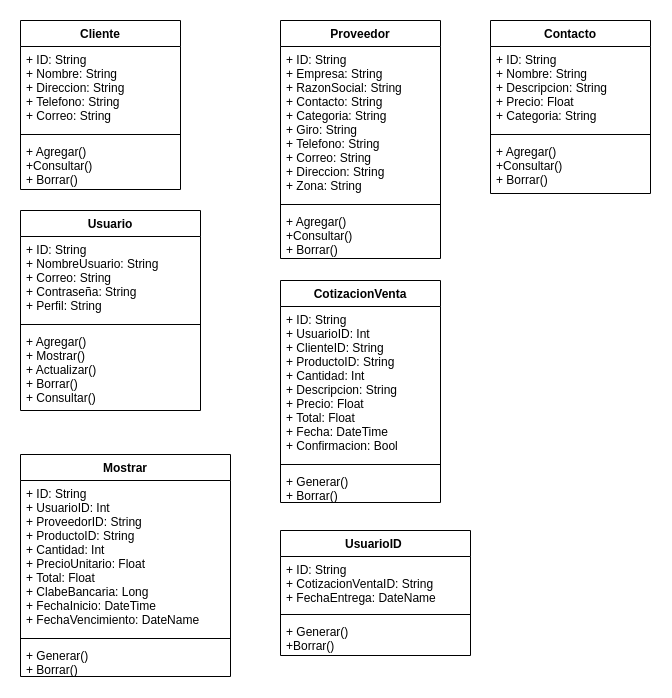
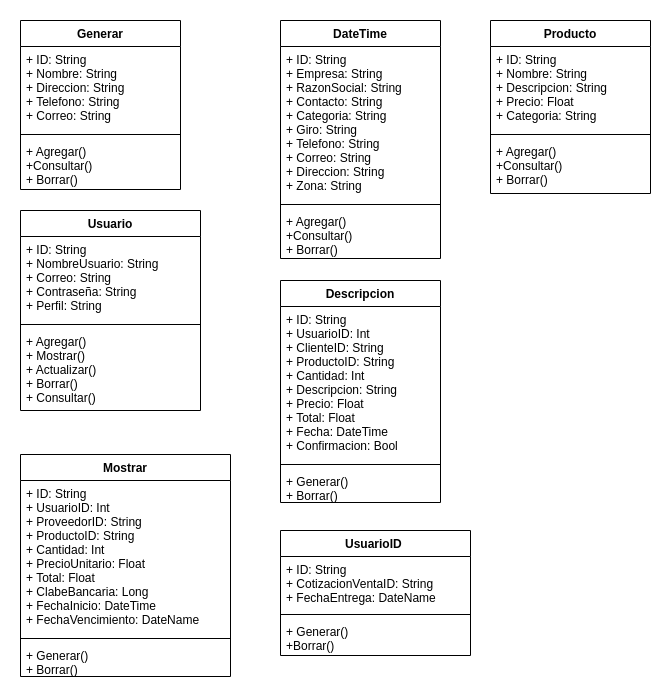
  <mxCell id="0" />
  <mxCell id="1" parent="0" />
- <mxCell id="2" value="Cliente" style="swimlane;fontStyle=1;align=center;verticalAlign=top;childLayout=stackLayout;horizontal=1;startSize=26;horizontalStack=0;resizeParent=1;resizeParentMax=0;resizeLast=0;collapsible=1;marginBottom=0;" parent="1" vertex="1"><mxGeometry x="20" y="20" width="160" height="169" as="geometry"><mxRectangle x="600" y="40" width="80" height="30" as="alternateBounds" /></mxGeometry></mxCell>
+ <mxCell id="2" value="Generar" style="swimlane;fontStyle=1;align=center;verticalAlign=top;childLayout=stackLayout;horizontal=1;startSize=26;horizontalStack=0;resizeParent=1;resizeParentMax=0;resizeLast=0;collapsible=1;marginBottom=0;" parent="1" vertex="1"><mxGeometry x="20" y="20" width="160" height="169" as="geometry"><mxRectangle x="600" y="40" width="80" height="30" as="alternateBounds" /></mxGeometry></mxCell>
  <mxCell id="3" value="+ ID: String &#10;+ Nombre: String&#10;+ Direccion: String&#10;+ Telefono: String&#10;+ Correo: String" style="text;strokeColor=none;fillColor=none;align=left;verticalAlign=top;spacingLeft=4;spacingRight=4;overflow=hidden;rotatable=0;points=[[0,0.5],[1,0.5]];portConstraint=eastwest;" parent="2" vertex="1"><mxGeometry y="26" width="160" height="84" as="geometry" /></mxCell>
  <mxCell id="4" value="" style="line;strokeWidth=1;fillColor=none;align=left;verticalAlign=middle;spacingTop=-1;spacingLeft=3;spacingRight=3;rotatable=0;labelPosition=right;points=[];portConstraint=eastwest;strokeColor=inherit;" parent="2" vertex="1"><mxGeometry y="110" width="160" height="8" as="geometry" /></mxCell>
  <mxCell id="5" value="+ Agregar()&#10;+Consultar()&#10;+ Borrar()" style="text;strokeColor=none;fillColor=none;align=left;verticalAlign=top;spacingLeft=4;spacingRight=4;overflow=hidden;rotatable=0;points=[[0,0.5],[1,0.5]];portConstraint=eastwest;" parent="2" vertex="1"><mxGeometry y="118" width="160" height="51" as="geometry" /></mxCell>
- <mxCell id="6" value="CotizacionVenta" style="swimlane;fontStyle=1;align=center;verticalAlign=top;childLayout=stackLayout;horizontal=1;startSize=26;horizontalStack=0;resizeParent=1;resizeParentMax=0;resizeLast=0;collapsible=1;marginBottom=0;" parent="1" vertex="1"><mxGeometry x="280" y="280" width="160" height="222" as="geometry" /></mxCell>
+ <mxCell id="6" value="Descripcion" style="swimlane;fontStyle=1;align=center;verticalAlign=top;childLayout=stackLayout;horizontal=1;startSize=26;horizontalStack=0;resizeParent=1;resizeParentMax=0;resizeLast=0;collapsible=1;marginBottom=0;" parent="1" vertex="1"><mxGeometry x="280" y="280" width="160" height="222" as="geometry" /></mxCell>
  <mxCell id="7" value="+ ID: String &#10;+ UsuarioID: Int &#10;+ ClienteID: String &#10;+ ProductoID: String&#10;+ Cantidad: Int &#10;+ Descripcion: String &#10;+ Precio: Float &#10;+ Total: Float &#10;+ Fecha: DateTime &#10;+ Confirmacion: Bool " style="text;strokeColor=none;fillColor=none;align=left;verticalAlign=top;spacingLeft=4;spacingRight=4;overflow=hidden;rotatable=0;points=[[0,0.5],[1,0.5]];portConstraint=eastwest;" parent="6" vertex="1"><mxGeometry y="26" width="160" height="154" as="geometry" /></mxCell>
  <mxCell id="8" value="" style="line;strokeWidth=1;fillColor=none;align=left;verticalAlign=middle;spacingTop=-1;spacingLeft=3;spacingRight=3;rotatable=0;labelPosition=right;points=[];portConstraint=eastwest;strokeColor=inherit;" parent="6" vertex="1"><mxGeometry y="180" width="160" height="8" as="geometry" /></mxCell>
  <mxCell id="9" value="+ Generar()&#10;+ Borrar()" style="text;strokeColor=none;fillColor=none;align=left;verticalAlign=top;spacingLeft=4;spacingRight=4;overflow=hidden;rotatable=0;points=[[0,0.5],[1,0.5]];portConstraint=eastwest;" parent="6" vertex="1"><mxGeometry y="188" width="160" height="34" as="geometry" /></mxCell>
  <mxCell id="10" value="Mostrar" style="swimlane;fontStyle=1;align=center;verticalAlign=top;childLayout=stackLayout;horizontal=1;startSize=26;horizontalStack=0;resizeParent=1;resizeParentMax=0;resizeLast=0;collapsible=1;marginBottom=0;" parent="1" vertex="1"><mxGeometry x="20" y="454" width="210" height="222" as="geometry" /></mxCell>
  <mxCell id="11" value="+ ID: String &#10;+ UsuarioID: Int &#10;+ ProveedorID: String&#10;+ ProductoID: String &#10;+ Cantidad: Int &#10;+ PrecioUnitario: Float &#10;+ Total: Float &#10;+ ClabeBancaria: Long &#10;+ FechaInicio: DateTime &#10;+ FechaVencimiento: DateName " style="text;strokeColor=none;fillColor=none;align=left;verticalAlign=top;spacingLeft=4;spacingRight=4;overflow=hidden;rotatable=0;points=[[0,0.5],[1,0.5]];portConstraint=eastwest;" parent="10" vertex="1"><mxGeometry y="26" width="210" height="154" as="geometry" /></mxCell>
  <mxCell id="12" value="" style="line;strokeWidth=1;fillColor=none;align=left;verticalAlign=middle;spacingTop=-1;spacingLeft=3;spacingRight=3;rotatable=0;labelPosition=right;points=[];portConstraint=eastwest;strokeColor=inherit;" parent="10" vertex="1"><mxGeometry y="180" width="210" height="8" as="geometry" /></mxCell>
  <mxCell id="13" value="+ Generar()&#10;+ Borrar()" style="text;strokeColor=none;fillColor=none;align=left;verticalAlign=top;spacingLeft=4;spacingRight=4;overflow=hidden;rotatable=0;points=[[0,0.5],[1,0.5]];portConstraint=eastwest;" parent="10" vertex="1"><mxGeometry y="188" width="210" height="34" as="geometry" /></mxCell>
- <mxCell id="14" value="Contacto" style="swimlane;fontStyle=1;align=center;verticalAlign=top;childLayout=stackLayout;horizontal=1;startSize=26;horizontalStack=0;resizeParent=1;resizeParentMax=0;resizeLast=0;collapsible=1;marginBottom=0;" parent="1" vertex="1"><mxGeometry x="490" y="20" width="160" height="173" as="geometry" /></mxCell>
+ <mxCell id="14" value="Producto" style="swimlane;fontStyle=1;align=center;verticalAlign=top;childLayout=stackLayout;horizontal=1;startSize=26;horizontalStack=0;resizeParent=1;resizeParentMax=0;resizeLast=0;collapsible=1;marginBottom=0;" parent="1" vertex="1"><mxGeometry x="490" y="20" width="160" height="173" as="geometry" /></mxCell>
  <mxCell id="15" value="+ ID: String &#10;+ Nombre: String &#10;+ Descripcion: String &#10;+ Precio: Float &#10;+ Categoria: String " style="text;strokeColor=none;fillColor=none;align=left;verticalAlign=top;spacingLeft=4;spacingRight=4;overflow=hidden;rotatable=0;points=[[0,0.5],[1,0.5]];portConstraint=eastwest;" parent="14" vertex="1"><mxGeometry y="26" width="160" height="84" as="geometry" /></mxCell>
  <mxCell id="16" value="" style="line;strokeWidth=1;fillColor=none;align=left;verticalAlign=middle;spacingTop=-1;spacingLeft=3;spacingRight=3;rotatable=0;labelPosition=right;points=[];portConstraint=eastwest;strokeColor=inherit;" parent="14" vertex="1"><mxGeometry y="110" width="160" height="8" as="geometry" /></mxCell>
  <mxCell id="17" value="+ Agregar()&#10;+Consultar()&#10;+ Borrar()" style="text;strokeColor=none;fillColor=none;align=left;verticalAlign=top;spacingLeft=4;spacingRight=4;overflow=hidden;rotatable=0;points=[[0,0.5],[1,0.5]];portConstraint=eastwest;" parent="14" vertex="1"><mxGeometry y="118" width="160" height="55" as="geometry" /></mxCell>
- <mxCell id="18" value="Proveedor" style="swimlane;fontStyle=1;align=center;verticalAlign=top;childLayout=stackLayout;horizontal=1;startSize=26;horizontalStack=0;resizeParent=1;resizeParentMax=0;resizeLast=0;collapsible=1;marginBottom=0;" parent="1" vertex="1"><mxGeometry x="280" y="20" width="160" height="238" as="geometry"><mxRectangle x="600" y="40" width="80" height="30" as="alternateBounds" /></mxGeometry></mxCell>
+ <mxCell id="18" value="DateTime" style="swimlane;fontStyle=1;align=center;verticalAlign=top;childLayout=stackLayout;horizontal=1;startSize=26;horizontalStack=0;resizeParent=1;resizeParentMax=0;resizeLast=0;collapsible=1;marginBottom=0;" parent="1" vertex="1"><mxGeometry x="280" y="20" width="160" height="238" as="geometry"><mxRectangle x="600" y="40" width="80" height="30" as="alternateBounds" /></mxGeometry></mxCell>
  <mxCell id="19" value="+ ID: String &#10;+ Empresa: String &#10;+ RazonSocial: String &#10;+ Contacto: String &#10;+ Categoria: String &#10;+ Giro: String &#10;+ Telefono: String&#10;+ Correo: String&#10;+ Direccion: String&#10;+ Zona: String&#10; " style="text;strokeColor=none;fillColor=none;align=left;verticalAlign=top;spacingLeft=4;spacingRight=4;overflow=hidden;rotatable=0;points=[[0,0.5],[1,0.5]];portConstraint=eastwest;" parent="18" vertex="1"><mxGeometry y="26" width="160" height="154" as="geometry" /></mxCell>
  <mxCell id="20" value="" style="line;strokeWidth=1;fillColor=none;align=left;verticalAlign=middle;spacingTop=-1;spacingLeft=3;spacingRight=3;rotatable=0;labelPosition=right;points=[];portConstraint=eastwest;strokeColor=inherit;" parent="18" vertex="1"><mxGeometry y="180" width="160" height="8" as="geometry" /></mxCell>
  <mxCell id="21" value="+ Agregar()&#10;+Consultar()&#10;+ Borrar()" style="text;strokeColor=none;fillColor=none;align=left;verticalAlign=top;spacingLeft=4;spacingRight=4;overflow=hidden;rotatable=0;points=[[0,0.5],[1,0.5]];portConstraint=eastwest;" parent="18" vertex="1"><mxGeometry y="188" width="160" height="50" as="geometry" /></mxCell>
  <mxCell id="22" value="UsuarioID " style="swimlane;fontStyle=1;align=center;verticalAlign=top;childLayout=stackLayout;horizontal=1;startSize=26;horizontalStack=0;resizeParent=1;resizeParentMax=0;resizeLast=0;collapsible=1;marginBottom=0;" parent="1" vertex="1"><mxGeometry x="280" y="530" width="190" height="125" as="geometry" /></mxCell>
  <mxCell id="23" value="+ ID: String &#10;+ CotizacionVentaID: String &#10;+ FechaEntrega: DateName " style="text;strokeColor=none;fillColor=none;align=left;verticalAlign=top;spacingLeft=4;spacingRight=4;overflow=hidden;rotatable=0;points=[[0,0.5],[1,0.5]];portConstraint=eastwest;" parent="22" vertex="1"><mxGeometry y="26" width="190" height="54" as="geometry" /></mxCell>
  <mxCell id="24" value="" style="line;strokeWidth=1;fillColor=none;align=left;verticalAlign=middle;spacingTop=-1;spacingLeft=3;spacingRight=3;rotatable=0;labelPosition=right;points=[];portConstraint=eastwest;strokeColor=inherit;" parent="22" vertex="1"><mxGeometry y="80" width="190" height="8" as="geometry" /></mxCell>
  <mxCell id="25" value="+ Generar()&#10;+Borrar()" style="text;strokeColor=none;fillColor=none;align=left;verticalAlign=top;spacingLeft=4;spacingRight=4;overflow=hidden;rotatable=0;points=[[0,0.5],[1,0.5]];portConstraint=eastwest;" parent="22" vertex="1"><mxGeometry y="88" width="190" height="37" as="geometry" /></mxCell>
  <mxCell id="26" value="Usuario" style="swimlane;fontStyle=1;align=center;verticalAlign=top;childLayout=stackLayout;horizontal=1;startSize=26;horizontalStack=0;resizeParent=1;resizeParentMax=0;resizeLast=0;collapsible=1;marginBottom=0;" parent="1" vertex="1"><mxGeometry x="20" y="210" width="180" height="200" as="geometry"><mxRectangle x="600" y="40" width="80" height="30" as="alternateBounds" /></mxGeometry></mxCell>
  <mxCell id="27" value="+ ID: String &#10;+ NombreUsuario: String &#10;+ Correo: String &#10;+ Contraseña: String &#10;+ Perfil: String" style="text;strokeColor=none;fillColor=none;align=left;verticalAlign=top;spacingLeft=4;spacingRight=4;overflow=hidden;rotatable=0;points=[[0,0.5],[1,0.5]];portConstraint=eastwest;" parent="26" vertex="1"><mxGeometry y="26" width="180" height="84" as="geometry" /></mxCell>
  <mxCell id="28" value="" style="line;strokeWidth=1;fillColor=none;align=left;verticalAlign=middle;spacingTop=-1;spacingLeft=3;spacingRight=3;rotatable=0;labelPosition=right;points=[];portConstraint=eastwest;strokeColor=inherit;" parent="26" vertex="1"><mxGeometry y="110" width="180" height="8" as="geometry" /></mxCell>
  <mxCell id="29" value="+ Agregar()&#10;+ Mostrar()&#10;+ Actualizar()&#10;+ Borrar()&#10;+ Consultar()" style="text;strokeColor=none;fillColor=none;align=left;verticalAlign=top;spacingLeft=4;spacingRight=4;overflow=hidden;rotatable=0;points=[[0,0.5],[1,0.5]];portConstraint=eastwest;" parent="26" vertex="1"><mxGeometry y="118" width="180" height="82" as="geometry" /></mxCell>
